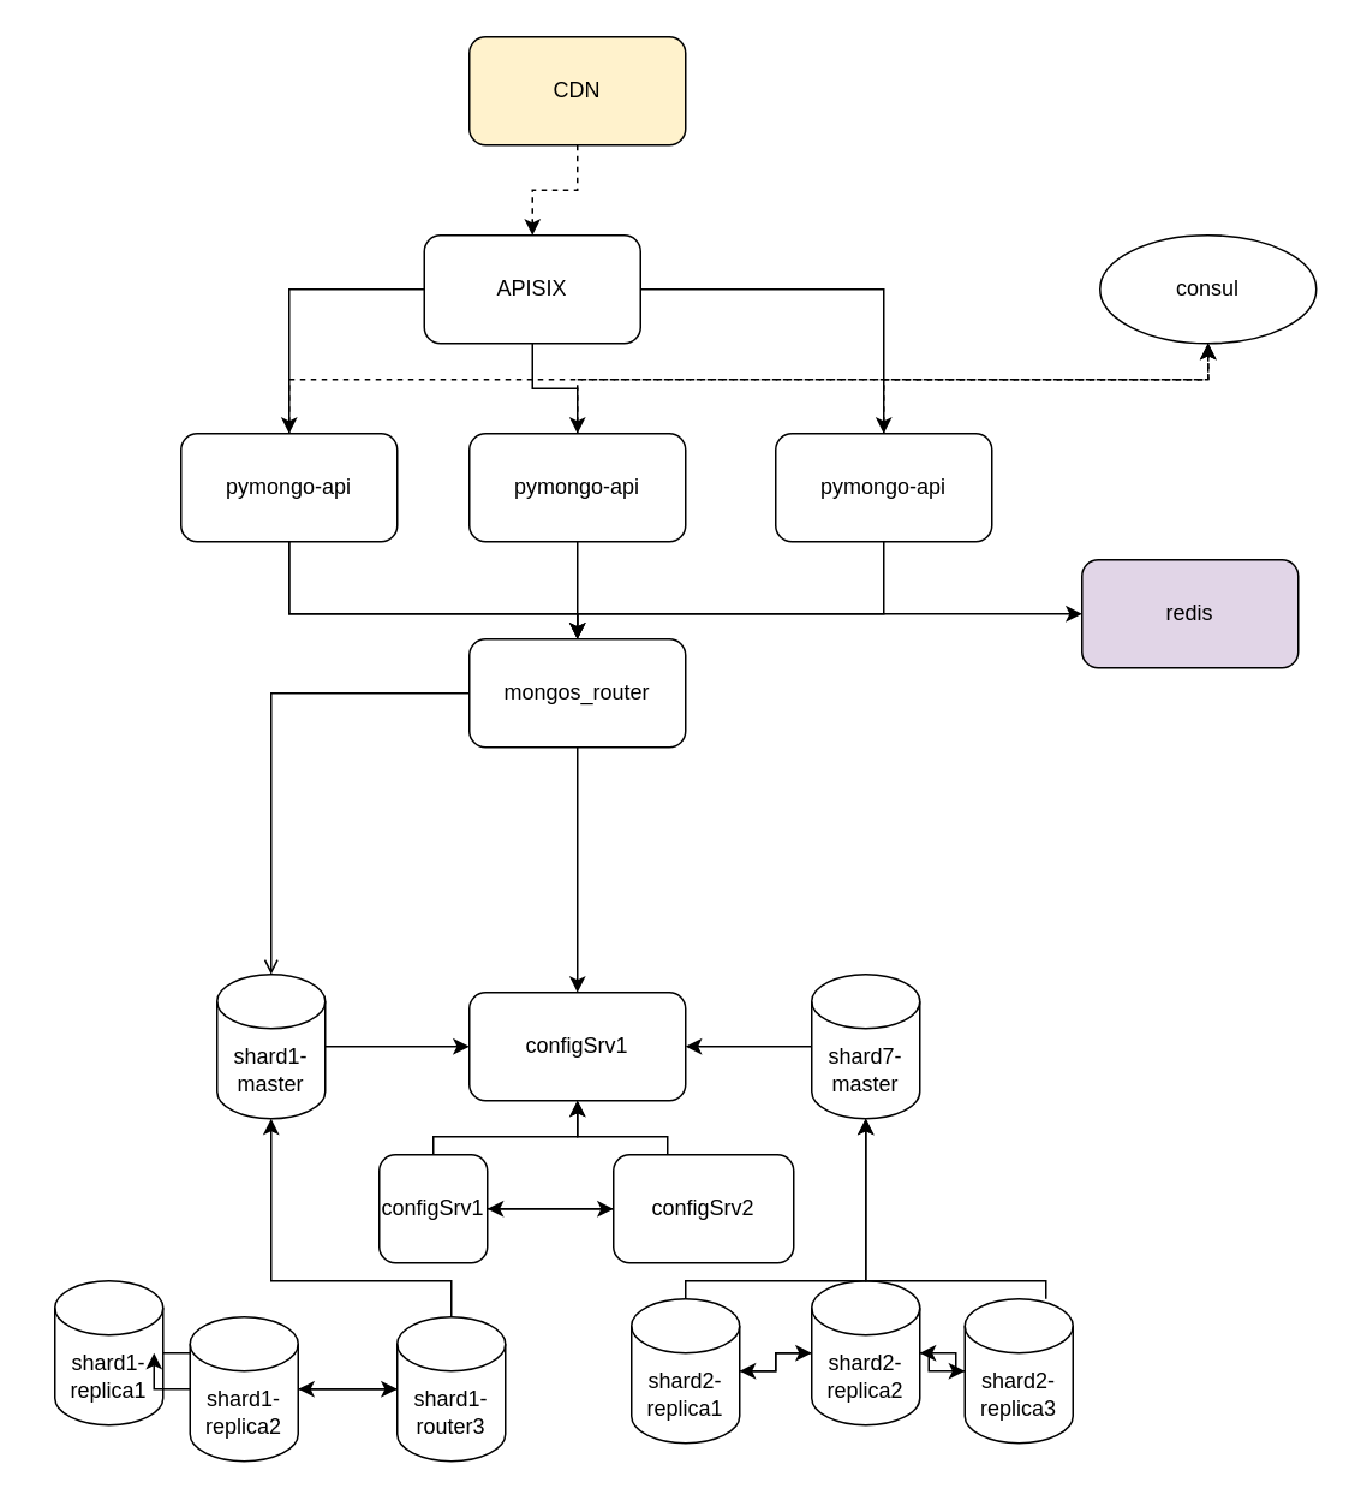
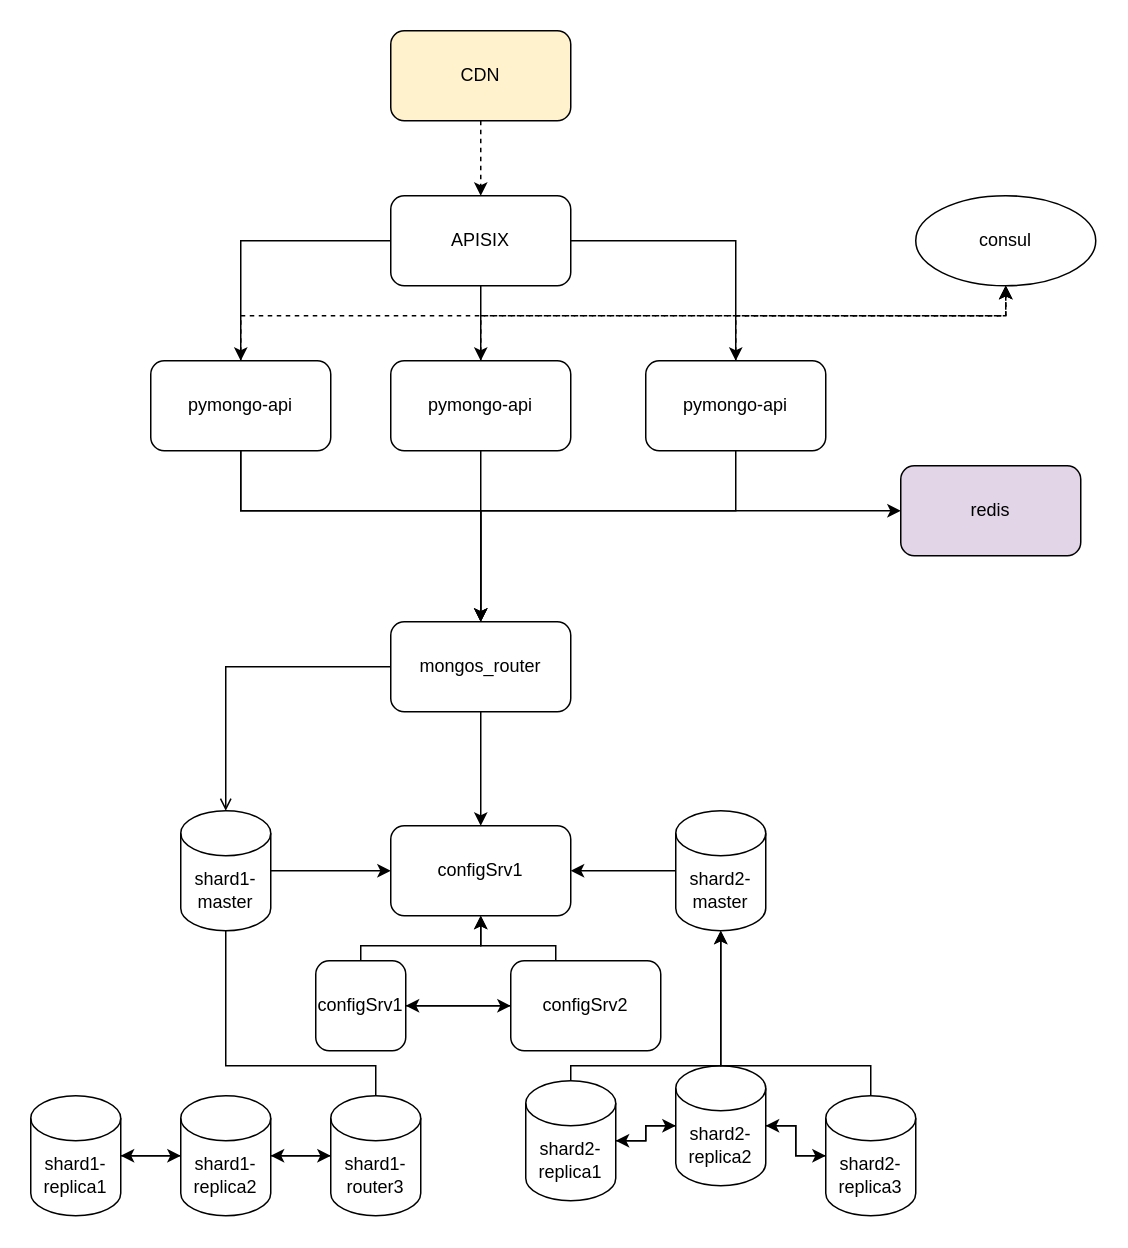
  <mxCell id="0" />
  <mxCell id="1" parent="0" />
  <mxCell id="2" style="edgeStyle=orthogonalEdgeStyle;rounded=0;orthogonalLoop=1;jettySize=auto;html=1;" edge="1" parent="1" source="3" target="12"><mxGeometry relative="1" as="geometry" /></mxCell>
  <mxCell id="3" value="shard1-master" style="shape=cylinder3;whiteSpace=wrap;html=1;boundedLbl=1;backgroundOutline=1;size=15;" vertex="1" parent="1"><mxGeometry x="120" y="540" width="60" height="80" as="geometry" /></mxCell>
  <mxCell id="4" style="edgeStyle=orthogonalEdgeStyle;rounded=0;orthogonalLoop=1;jettySize=auto;html=1;entryX=0.5;entryY=0;entryDx=0;entryDy=0;" edge="1" parent="1" source="6" target="9"><mxGeometry relative="1" as="geometry" /></mxCell>
  <mxCell id="5" style="edgeStyle=orthogonalEdgeStyle;rounded=0;orthogonalLoop=1;jettySize=auto;html=1;entryX=0.5;entryY=1;entryDx=0;entryDy=0;dashed=1;" edge="1" parent="1" source="6" target="50"><mxGeometry relative="1" as="geometry"><Array as="points"><mxPoint x="320" y="210" /><mxPoint x="670" y="210" /></Array></mxGeometry></mxCell>
  <mxCell id="6" value="pymongo-api" style="rounded=1;whiteSpace=wrap;html=1;" vertex="1" parent="1"><mxGeometry x="260" y="240" width="120" height="60" as="geometry" /></mxCell>
  <mxCell id="7" style="edgeStyle=orthogonalEdgeStyle;rounded=0;orthogonalLoop=1;jettySize=auto;html=1;endArrow=open;" edge="1" parent="1" source="9" target="3"><mxGeometry relative="1" as="geometry" /></mxCell>
  <mxCell id="8" style="edgeStyle=orthogonalEdgeStyle;rounded=0;orthogonalLoop=1;jettySize=auto;html=1;" edge="1" parent="1" source="9" target="12"><mxGeometry relative="1" as="geometry" /></mxCell>
- <mxCell id="9" value="mongos_router" style="rounded=1;whiteSpace=wrap;html=1;" vertex="1" parent="1"><mxGeometry x="260" y="354" width="120" height="60" as="geometry" /></mxCell>
+ <mxCell id="9" value="mongos_router" style="rounded=1;whiteSpace=wrap;html=1;" vertex="1" parent="1"><mxGeometry x="260" y="414" width="120" height="60" as="geometry" /></mxCell>
  <mxCell id="10" style="edgeStyle=orthogonalEdgeStyle;rounded=0;orthogonalLoop=1;jettySize=auto;html=1;entryX=1;entryY=0.5;entryDx=0;entryDy=0;" edge="1" parent="1" source="11" target="12"><mxGeometry relative="1" as="geometry" /></mxCell>
- <mxCell id="11" value="shard7-master" style="shape=cylinder3;whiteSpace=wrap;html=1;boundedLbl=1;backgroundOutline=1;size=15;" vertex="1" parent="1"><mxGeometry x="450" y="540" width="60" height="80" as="geometry" /></mxCell>
+ <mxCell id="11" value="shard2-master" style="shape=cylinder3;whiteSpace=wrap;html=1;boundedLbl=1;backgroundOutline=1;size=15;" vertex="1" parent="1"><mxGeometry x="450" y="540" width="60" height="80" as="geometry" /></mxCell>
  <mxCell id="12" value="configSrv1" style="rounded=1;whiteSpace=wrap;html=1;" vertex="1" parent="1"><mxGeometry x="260" y="550" width="120" height="60" as="geometry" /></mxCell>
  <mxCell id="13" style="edgeStyle=orthogonalEdgeStyle;rounded=0;orthogonalLoop=1;jettySize=auto;html=1;" edge="1" parent="1" source="14" target="16"><mxGeometry relative="1" as="geometry" /></mxCell>
- <mxCell id="14" value="shard1-replica1" style="shape=cylinder3;whiteSpace=wrap;html=1;boundedLbl=1;backgroundOutline=1;size=15;" vertex="1" parent="1"><mxGeometry x="30" y="710" width="60" height="80" as="geometry" /></mxCell>
+ <mxCell id="14" value="shard1-replica1" style="shape=cylinder3;whiteSpace=wrap;html=1;boundedLbl=1;backgroundOutline=1;size=15;" vertex="1" parent="1"><mxGeometry x="20" y="730" width="60" height="80" as="geometry" /></mxCell>
  <mxCell id="15" style="edgeStyle=orthogonalEdgeStyle;rounded=0;orthogonalLoop=1;jettySize=auto;html=1;" edge="1" parent="1" source="16" target="14"><mxGeometry relative="1" as="geometry" /></mxCell>
- <mxCell id="16" value="shard1-replica2" style="shape=cylinder3;whiteSpace=wrap;html=1;boundedLbl=1;backgroundOutline=1;size=15;" vertex="1" parent="1"><mxGeometry x="105" y="730" width="60" height="80" as="geometry" /></mxCell>
+ <mxCell id="16" value="shard1-replica2" style="shape=cylinder3;whiteSpace=wrap;html=1;boundedLbl=1;backgroundOutline=1;size=15;" vertex="1" parent="1"><mxGeometry x="120" y="730" width="60" height="80" as="geometry" /></mxCell>
  <mxCell id="17" style="edgeStyle=orthogonalEdgeStyle;rounded=0;orthogonalLoop=1;jettySize=auto;html=1;" edge="1" parent="1" source="18" target="16"><mxGeometry relative="1" as="geometry" /></mxCell>
  <mxCell id="18" value="shard1-router3" style="shape=cylinder3;whiteSpace=wrap;html=1;boundedLbl=1;backgroundOutline=1;size=15;" vertex="1" parent="1"><mxGeometry x="220" y="730" width="60" height="80" as="geometry" /></mxCell>
  <mxCell id="19" style="edgeStyle=orthogonalEdgeStyle;rounded=0;orthogonalLoop=1;jettySize=auto;html=1;entryX=0;entryY=0.5;entryDx=0;entryDy=0;entryPerimeter=0;" edge="1" parent="1" source="16" target="18"><mxGeometry relative="1" as="geometry" /></mxCell>
- <mxCell id="20" style="edgeStyle=orthogonalEdgeStyle;rounded=0;orthogonalLoop=1;jettySize=auto;html=1;entryX=0.5;entryY=1;entryDx=0;entryDy=0;entryPerimeter=0;" edge="1" parent="1" source="18" target="3"><mxGeometry relative="1" as="geometry"><Array as="points"><mxPoint x="250" y="710" /><mxPoint x="150" y="710" /></Array></mxGeometry></mxCell>
+ <mxCell id="20" style="edgeStyle=orthogonalEdgeStyle;rounded=0;orthogonalLoop=1;jettySize=auto;html=1;entryX=0.5;entryY=1;entryDx=0;entryDy=0;entryPerimeter=0;endArrow=none;" edge="1" parent="1" source="18" target="3"><mxGeometry relative="1" as="geometry"><Array as="points"><mxPoint x="250" y="710" /><mxPoint x="150" y="710" /></Array></mxGeometry></mxCell>
  <mxCell id="21" style="edgeStyle=orthogonalEdgeStyle;rounded=0;orthogonalLoop=1;jettySize=auto;html=1;" edge="1" parent="1" source="22" target="24"><mxGeometry relative="1" as="geometry" /></mxCell>
  <mxCell id="22" value="shard2-replica1" style="shape=cylinder3;whiteSpace=wrap;html=1;boundedLbl=1;backgroundOutline=1;size=15;" vertex="1" parent="1"><mxGeometry x="350" y="720" width="60" height="80" as="geometry" /></mxCell>
  <mxCell id="23" style="edgeStyle=orthogonalEdgeStyle;rounded=0;orthogonalLoop=1;jettySize=auto;html=1;" edge="1" parent="1" source="24" target="22"><mxGeometry relative="1" as="geometry" /></mxCell>
  <mxCell id="24" value="shard2-replica2" style="shape=cylinder3;whiteSpace=wrap;html=1;boundedLbl=1;backgroundOutline=1;size=15;" vertex="1" parent="1"><mxGeometry x="450" y="710" width="60" height="80" as="geometry" /></mxCell>
  <mxCell id="25" style="edgeStyle=orthogonalEdgeStyle;rounded=0;orthogonalLoop=1;jettySize=auto;html=1;" edge="1" parent="1" source="26" target="24"><mxGeometry relative="1" as="geometry" /></mxCell>
- <mxCell id="26" value="shard2-replica3" style="shape=cylinder3;whiteSpace=wrap;html=1;boundedLbl=1;backgroundOutline=1;size=15;" vertex="1" parent="1"><mxGeometry x="535" y="720" width="60" height="80" as="geometry" /></mxCell>
+ <mxCell id="26" value="shard2-replica3" style="shape=cylinder3;whiteSpace=wrap;html=1;boundedLbl=1;backgroundOutline=1;size=15;" vertex="1" parent="1"><mxGeometry x="550" y="730" width="60" height="80" as="geometry" /></mxCell>
  <mxCell id="27" style="edgeStyle=orthogonalEdgeStyle;rounded=0;orthogonalLoop=1;jettySize=auto;html=1;entryX=0;entryY=0.5;entryDx=0;entryDy=0;entryPerimeter=0;" edge="1" parent="1" source="24" target="26"><mxGeometry relative="1" as="geometry" /></mxCell>
  <mxCell id="28" style="edgeStyle=orthogonalEdgeStyle;rounded=0;orthogonalLoop=1;jettySize=auto;html=1;entryX=0.5;entryY=1;entryDx=0;entryDy=0;entryPerimeter=0;" edge="1" parent="1" source="26"><mxGeometry relative="1" as="geometry"><mxPoint x="480" y="620" as="targetPoint" /><Array as="points"><mxPoint x="580" y="710" /><mxPoint x="480" y="710" /></Array></mxGeometry></mxCell>
  <mxCell id="29" style="edgeStyle=orthogonalEdgeStyle;rounded=0;orthogonalLoop=1;jettySize=auto;html=1;entryX=0.5;entryY=1;entryDx=0;entryDy=0;entryPerimeter=0;" edge="1" parent="1" source="22"><mxGeometry relative="1" as="geometry"><mxPoint x="480" y="620" as="targetPoint" /><Array as="points"><mxPoint x="380" y="710" /><mxPoint x="480" y="710" /></Array></mxGeometry></mxCell>
  <mxCell id="30" style="edgeStyle=orthogonalEdgeStyle;rounded=0;orthogonalLoop=1;jettySize=auto;html=1;entryX=0.5;entryY=1;entryDx=0;entryDy=0;" edge="1" parent="1" source="32" target="12"><mxGeometry relative="1" as="geometry"><Array as="points"><mxPoint x="240" y="630" /><mxPoint x="320" y="630" /></Array></mxGeometry></mxCell>
  <mxCell id="31" style="edgeStyle=orthogonalEdgeStyle;rounded=0;orthogonalLoop=1;jettySize=auto;html=1;" edge="1" parent="1" source="32" target="35"><mxGeometry relative="1" as="geometry" /></mxCell>
  <mxCell id="32" value="configSrv1" style="rounded=1;whiteSpace=wrap;html=1;" vertex="1" parent="1"><mxGeometry x="210" y="640" width="60" height="60" as="geometry" /></mxCell>
  <mxCell id="33" style="edgeStyle=orthogonalEdgeStyle;rounded=0;orthogonalLoop=1;jettySize=auto;html=1;entryX=0.5;entryY=1;entryDx=0;entryDy=0;" edge="1" parent="1" source="35" target="12"><mxGeometry relative="1" as="geometry"><Array as="points"><mxPoint x="370" y="630" /><mxPoint x="320" y="630" /></Array></mxGeometry></mxCell>
  <mxCell id="34" style="edgeStyle=orthogonalEdgeStyle;rounded=0;orthogonalLoop=1;jettySize=auto;html=1;" edge="1" parent="1" source="35"><mxGeometry relative="1" as="geometry"><mxPoint x="270" y="670" as="targetPoint" /></mxGeometry></mxCell>
  <mxCell id="35" value="configSrv2" style="rounded=1;whiteSpace=wrap;html=1;" vertex="1" parent="1"><mxGeometry x="340" y="640" width="100" height="60" as="geometry" /></mxCell>
  <mxCell id="36" value="redis" style="rounded=1;whiteSpace=wrap;html=1;fillColor=#e1d5e7;" vertex="1" parent="1"><mxGeometry x="600" y="310" width="120" height="60" as="geometry" /></mxCell>
  <mxCell id="37" style="edgeStyle=orthogonalEdgeStyle;rounded=0;orthogonalLoop=1;jettySize=auto;html=1;" edge="1" parent="1" source="40" target="46"><mxGeometry relative="1" as="geometry" /></mxCell>
  <mxCell id="38" style="edgeStyle=orthogonalEdgeStyle;rounded=0;orthogonalLoop=1;jettySize=auto;html=1;" edge="1" parent="1" source="40" target="6"><mxGeometry relative="1" as="geometry" /></mxCell>
  <mxCell id="39" style="edgeStyle=orthogonalEdgeStyle;rounded=0;orthogonalLoop=1;jettySize=auto;html=1;" edge="1" parent="1" source="40" target="49"><mxGeometry relative="1" as="geometry" /></mxCell>
- <mxCell id="40" value="APISIX" style="rounded=1;whiteSpace=wrap;html=1;" vertex="1" parent="1"><mxGeometry x="235" y="130" width="120" height="60" as="geometry" /></mxCell>
+ <mxCell id="40" value="APISIX" style="rounded=1;whiteSpace=wrap;html=1;" vertex="1" parent="1"><mxGeometry x="260" y="130" width="120" height="60" as="geometry" /></mxCell>
  <mxCell id="41" style="edgeStyle=orthogonalEdgeStyle;rounded=0;orthogonalLoop=1;jettySize=auto;html=1;entryX=0.5;entryY=0;entryDx=0;entryDy=0;dashed=1;" edge="1" parent="1" source="42" target="40"><mxGeometry relative="1" as="geometry" /></mxCell>
  <mxCell id="42" value="CDN" style="rounded=1;whiteSpace=wrap;html=1;fillColor=#fff2cc;" vertex="1" parent="1"><mxGeometry x="260" y="20" width="120" height="60" as="geometry" /></mxCell>
  <mxCell id="43" style="edgeStyle=orthogonalEdgeStyle;rounded=0;orthogonalLoop=1;jettySize=auto;html=1;entryX=0.5;entryY=0;entryDx=0;entryDy=0;" edge="1" parent="1" source="46" target="9"><mxGeometry relative="1" as="geometry"><Array as="points"><mxPoint x="160" y="340" /><mxPoint x="320" y="340" /></Array></mxGeometry></mxCell>
  <mxCell id="44" style="edgeStyle=orthogonalEdgeStyle;rounded=0;orthogonalLoop=1;jettySize=auto;html=1;entryX=0;entryY=0.5;entryDx=0;entryDy=0;" edge="1" parent="1" source="46" target="36"><mxGeometry relative="1" as="geometry"><Array as="points"><mxPoint x="160" y="340" /></Array></mxGeometry></mxCell>
  <mxCell id="45" style="edgeStyle=orthogonalEdgeStyle;rounded=0;orthogonalLoop=1;jettySize=auto;html=1;dashed=1;" edge="1" parent="1" source="46" target="50"><mxGeometry relative="1" as="geometry"><Array as="points"><mxPoint x="160" y="210" /><mxPoint x="670" y="210" /></Array></mxGeometry></mxCell>
  <mxCell id="46" value="pymongo-api" style="rounded=1;whiteSpace=wrap;html=1;" vertex="1" parent="1"><mxGeometry x="100" y="240" width="120" height="60" as="geometry" /></mxCell>
  <mxCell id="47" style="edgeStyle=orthogonalEdgeStyle;rounded=0;orthogonalLoop=1;jettySize=auto;html=1;entryX=0.5;entryY=0;entryDx=0;entryDy=0;" edge="1" parent="1" source="49" target="9"><mxGeometry relative="1" as="geometry"><Array as="points"><mxPoint x="490" y="340" /><mxPoint x="320" y="340" /></Array></mxGeometry></mxCell>
  <mxCell id="48" style="edgeStyle=orthogonalEdgeStyle;rounded=0;orthogonalLoop=1;jettySize=auto;html=1;entryX=0.5;entryY=1;entryDx=0;entryDy=0;dashed=1;" edge="1" parent="1" source="49" target="50"><mxGeometry relative="1" as="geometry"><Array as="points"><mxPoint x="490" y="210" /><mxPoint x="670" y="210" /></Array></mxGeometry></mxCell>
  <mxCell id="49" value="pymongo-api" style="rounded=1;whiteSpace=wrap;html=1;" vertex="1" parent="1"><mxGeometry x="430" y="240" width="120" height="60" as="geometry" /></mxCell>
  <mxCell id="50" value="consul" style="ellipse;whiteSpace=wrap;html=1;" vertex="1" parent="1"><mxGeometry x="610" y="130" width="120" height="60" as="geometry" /></mxCell>
